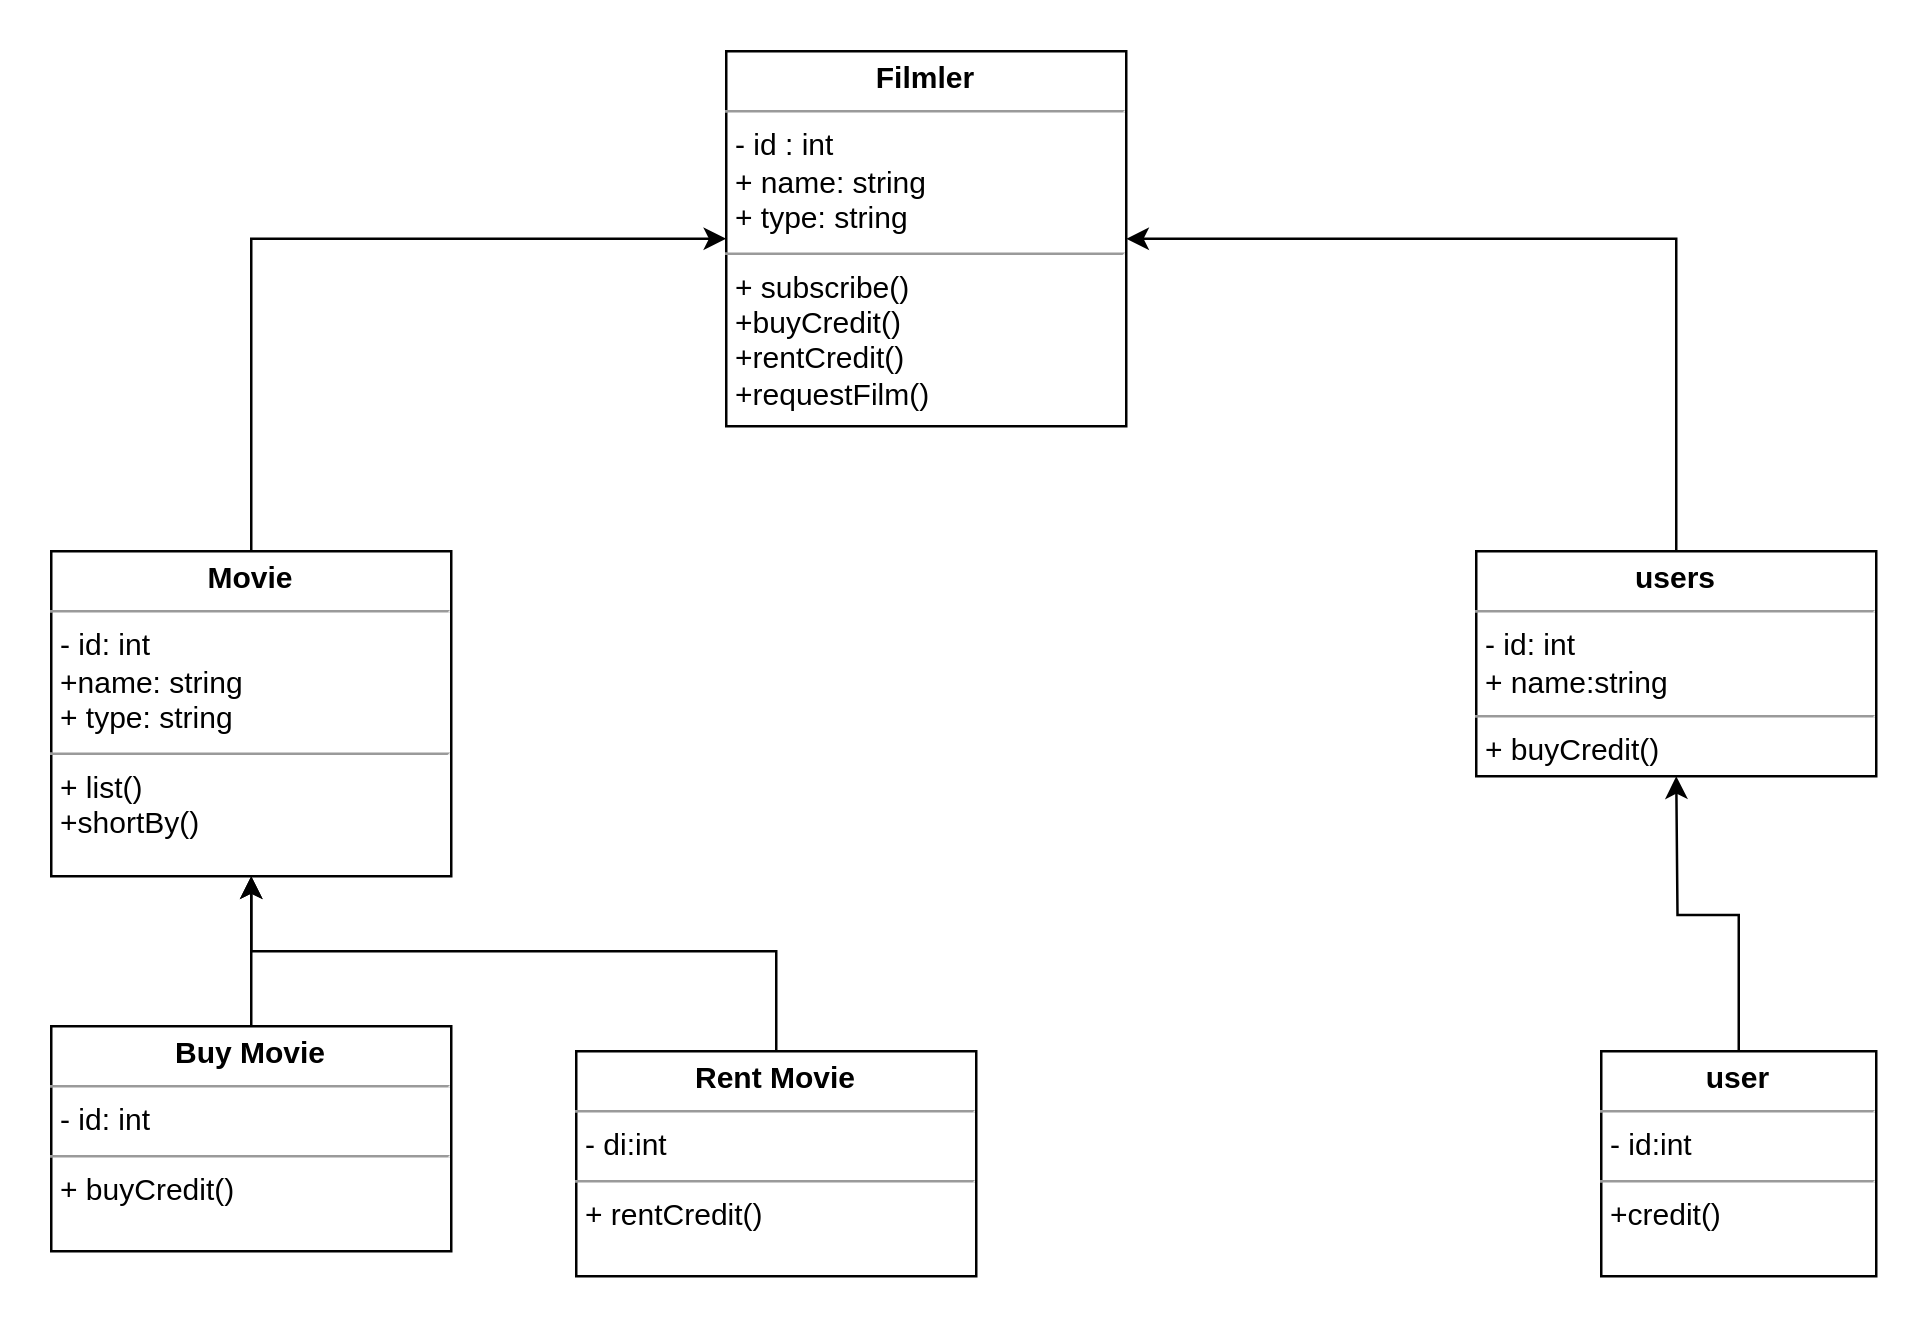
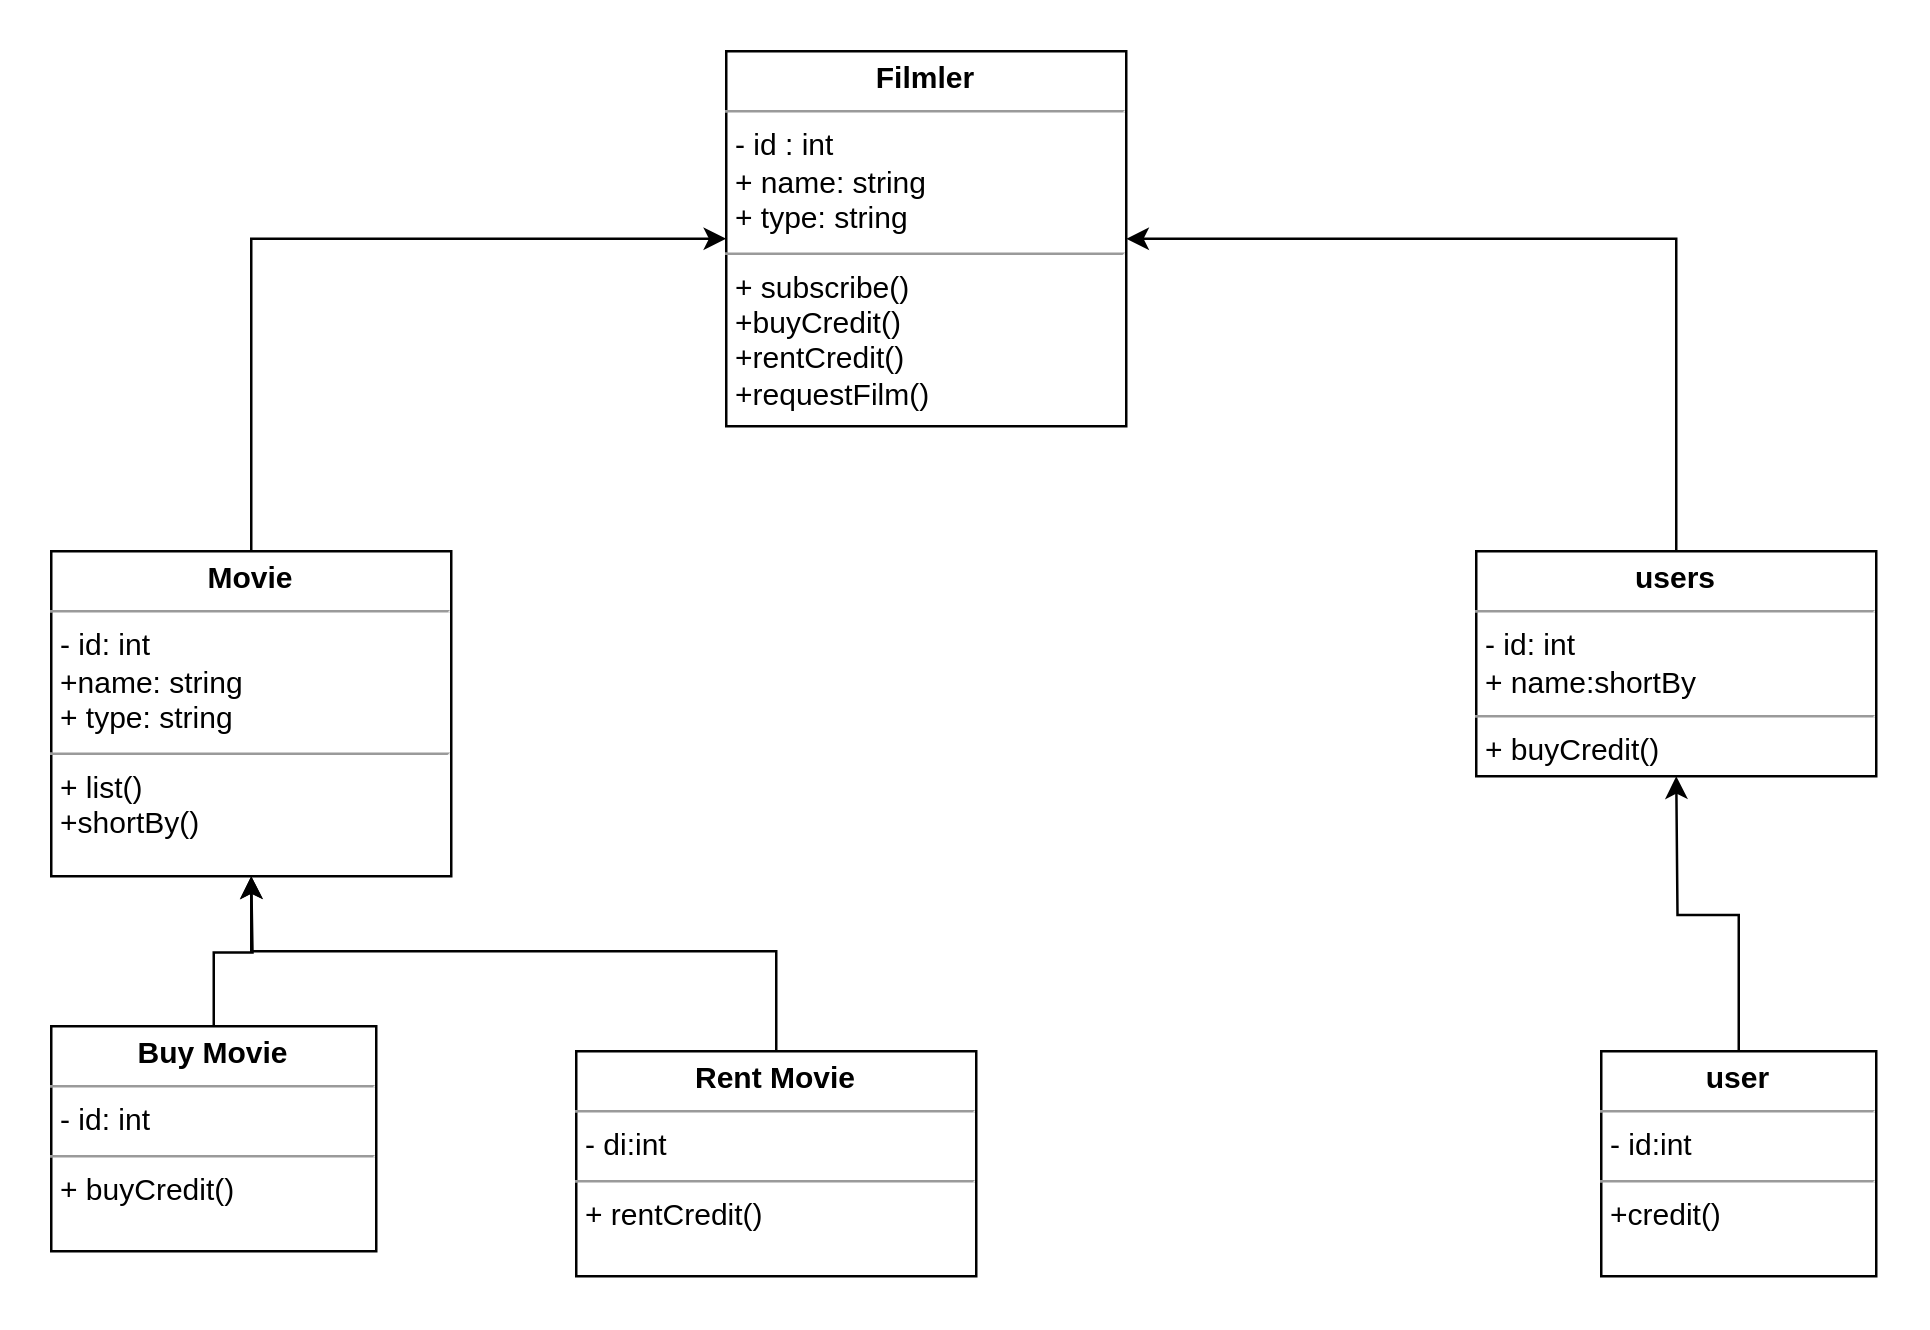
  <mxCell id="0" />
  <mxCell id="1" parent="0" />
  <mxCell id="2" style="edgeStyle=orthogonalEdgeStyle;rounded=0;orthogonalLoop=1;jettySize=auto;html=1;entryX=1;entryY=0.5;entryDx=0;entryDy=0;" edge="1" parent="1" source="3" target="12"><mxGeometry relative="1" as="geometry"><Array as="points"><mxPoint x="670" y="95" /></Array></mxGeometry></mxCell>
- <mxCell id="3" value="&lt;p style=&quot;margin:0px;margin-top:4px;text-align:center;&quot;&gt;&lt;b&gt;users&lt;/b&gt;&lt;/p&gt;&lt;hr size=&quot;1&quot;&gt;&lt;p style=&quot;margin:0px;margin-left:4px;&quot;&gt;- id: int&lt;/p&gt;&lt;p style=&quot;margin:0px;margin-left:4px;&quot;&gt;+ name:string&lt;/p&gt;&lt;hr size=&quot;1&quot;&gt;&lt;p style=&quot;margin:0px;margin-left:4px;&quot;&gt;+ buyCredit()&lt;/p&gt;" style="verticalAlign=top;align=left;overflow=fill;fontSize=12;fontFamily=Helvetica;html=1;whiteSpace=wrap;" vertex="1" parent="1"><mxGeometry x="590" y="220" width="160" height="90" as="geometry" /></mxCell>
+ <mxCell id="3" value="&lt;p style=&quot;margin:0px;margin-top:4px;text-align:center;&quot;&gt;&lt;b&gt;users&lt;/b&gt;&lt;/p&gt;&lt;hr size=&quot;1&quot;&gt;&lt;p style=&quot;margin:0px;margin-left:4px;&quot;&gt;- id: int&lt;/p&gt;&lt;p style=&quot;margin:0px;margin-left:4px;&quot;&gt;+ name:shortBy&lt;/p&gt;&lt;hr size=&quot;1&quot;&gt;&lt;p style=&quot;margin:0px;margin-left:4px;&quot;&gt;+ buyCredit()&lt;/p&gt;" style="verticalAlign=top;align=left;overflow=fill;fontSize=12;fontFamily=Helvetica;html=1;whiteSpace=wrap;" vertex="1" parent="1"><mxGeometry x="590" y="220" width="160" height="90" as="geometry" /></mxCell>
  <mxCell id="4" style="edgeStyle=orthogonalEdgeStyle;rounded=0;orthogonalLoop=1;jettySize=auto;html=1;entryX=0.5;entryY=1;entryDx=0;entryDy=0;" edge="1" parent="1" source="5" target="11"><mxGeometry relative="1" as="geometry"><Array as="points"><mxPoint x="310" y="380" /><mxPoint x="100" y="380" /></Array></mxGeometry></mxCell>
  <mxCell id="5" value="&lt;p style=&quot;margin:0px;margin-top:4px;text-align:center;&quot;&gt;&lt;b&gt;Rent Movie&lt;/b&gt;&lt;/p&gt;&lt;hr size=&quot;1&quot;&gt;&lt;p style=&quot;margin:0px;margin-left:4px;&quot;&gt;- di:int&lt;/p&gt;&lt;hr size=&quot;1&quot;&gt;&lt;p style=&quot;margin:0px;margin-left:4px;&quot;&gt;+ rentCredit()&lt;/p&gt;" style="verticalAlign=top;align=left;overflow=fill;fontSize=12;fontFamily=Helvetica;html=1;whiteSpace=wrap;" vertex="1" parent="1"><mxGeometry x="230" y="420" width="160" height="90" as="geometry" /></mxCell>
  <mxCell id="6" style="edgeStyle=orthogonalEdgeStyle;rounded=0;orthogonalLoop=1;jettySize=auto;html=1;" edge="1" parent="1" source="7"><mxGeometry relative="1" as="geometry"><mxPoint x="100" y="350" as="targetPoint" /></mxGeometry></mxCell>
- <mxCell id="7" value="&lt;p style=&quot;margin:0px;margin-top:4px;text-align:center;&quot;&gt;&lt;b&gt;Buy Movie&lt;/b&gt;&lt;/p&gt;&lt;hr size=&quot;1&quot;&gt;&lt;p style=&quot;margin:0px;margin-left:4px;&quot;&gt;- id: int&lt;/p&gt;&lt;hr size=&quot;1&quot;&gt;&lt;p style=&quot;margin:0px;margin-left:4px;&quot;&gt;+ buyCredit()&lt;/p&gt;" style="verticalAlign=top;align=left;overflow=fill;fontSize=12;fontFamily=Helvetica;html=1;whiteSpace=wrap;" vertex="1" parent="1"><mxGeometry x="20" y="410" width="160" height="90" as="geometry" /></mxCell>
+ <mxCell id="7" value="&lt;p style=&quot;margin:0px;margin-top:4px;text-align:center;&quot;&gt;&lt;b&gt;Buy Movie&lt;/b&gt;&lt;/p&gt;&lt;hr size=&quot;1&quot;&gt;&lt;p style=&quot;margin:0px;margin-left:4px;&quot;&gt;- id: int&lt;/p&gt;&lt;hr size=&quot;1&quot;&gt;&lt;p style=&quot;margin:0px;margin-left:4px;&quot;&gt;+ buyCredit()&lt;/p&gt;" style="verticalAlign=top;align=left;overflow=fill;fontSize=12;fontFamily=Helvetica;html=1;whiteSpace=wrap;" vertex="1" parent="1"><mxGeometry x="20" y="410" width="130" height="90" as="geometry" /></mxCell>
  <mxCell id="8" style="edgeStyle=orthogonalEdgeStyle;rounded=0;orthogonalLoop=1;jettySize=auto;html=1;" edge="1" parent="1" source="9"><mxGeometry relative="1" as="geometry"><mxPoint x="670" y="310" as="targetPoint" /></mxGeometry></mxCell>
  <mxCell id="9" value="&lt;p style=&quot;margin:0px;margin-top:4px;text-align:center;&quot;&gt;&lt;b&gt;user&lt;/b&gt;&lt;/p&gt;&lt;hr size=&quot;1&quot;&gt;&lt;p style=&quot;margin:0px;margin-left:4px;&quot;&gt;- id:int&lt;/p&gt;&lt;hr size=&quot;1&quot;&gt;&lt;p style=&quot;margin:0px;margin-left:4px;&quot;&gt;+credit()&lt;/p&gt;" style="verticalAlign=top;align=left;overflow=fill;fontSize=12;fontFamily=Helvetica;html=1;whiteSpace=wrap;" vertex="1" parent="1"><mxGeometry x="640" y="420" width="110" height="90" as="geometry" /></mxCell>
  <mxCell id="10" style="edgeStyle=orthogonalEdgeStyle;rounded=0;orthogonalLoop=1;jettySize=auto;html=1;entryX=0;entryY=0.5;entryDx=0;entryDy=0;" edge="1" parent="1" source="11" target="12"><mxGeometry relative="1" as="geometry"><Array as="points"><mxPoint x="100" y="95" /></Array></mxGeometry></mxCell>
  <mxCell id="11" value="&lt;p style=&quot;margin:0px;margin-top:4px;text-align:center;&quot;&gt;&lt;b&gt;Movie&lt;/b&gt;&lt;/p&gt;&lt;hr size=&quot;1&quot;&gt;&lt;p style=&quot;margin:0px;margin-left:4px;&quot;&gt;- id: int&lt;/p&gt;&lt;p style=&quot;margin:0px;margin-left:4px;&quot;&gt;+name: string&lt;/p&gt;&lt;p style=&quot;margin:0px;margin-left:4px;&quot;&gt;+ type: string&lt;/p&gt;&lt;hr size=&quot;1&quot;&gt;&lt;p style=&quot;margin:0px;margin-left:4px;&quot;&gt;+ list()&lt;/p&gt;&lt;p style=&quot;margin:0px;margin-left:4px;&quot;&gt;+shortBy()&lt;/p&gt;" style="verticalAlign=top;align=left;overflow=fill;fontSize=12;fontFamily=Helvetica;html=1;whiteSpace=wrap;" vertex="1" parent="1"><mxGeometry x="20" y="220" width="160" height="130" as="geometry" /></mxCell>
  <mxCell id="12" value="&lt;p style=&quot;margin:0px;margin-top:4px;text-align:center;&quot;&gt;&lt;b&gt;Filmler&lt;/b&gt;&lt;/p&gt;&lt;hr size=&quot;1&quot;&gt;&lt;p style=&quot;margin:0px;margin-left:4px;&quot;&gt;- id : int&lt;/p&gt;&lt;p style=&quot;margin:0px;margin-left:4px;&quot;&gt;+ name: string&lt;/p&gt;&lt;p style=&quot;margin:0px;margin-left:4px;&quot;&gt;+ type: string&lt;/p&gt;&lt;hr size=&quot;1&quot;&gt;&lt;p style=&quot;margin:0px;margin-left:4px;&quot;&gt;+ subscribe()&lt;/p&gt;&lt;p style=&quot;margin:0px;margin-left:4px;&quot;&gt;+buyCredit()&lt;/p&gt;&lt;p style=&quot;margin:0px;margin-left:4px;&quot;&gt;+rentCredit()&lt;/p&gt;&lt;p style=&quot;margin:0px;margin-left:4px;&quot;&gt;+requestFilm()&lt;/p&gt;" style="verticalAlign=top;align=left;overflow=fill;fontSize=12;fontFamily=Helvetica;html=1;whiteSpace=wrap;" vertex="1" parent="1"><mxGeometry x="290" y="20" width="160" height="150" as="geometry" /></mxCell>
